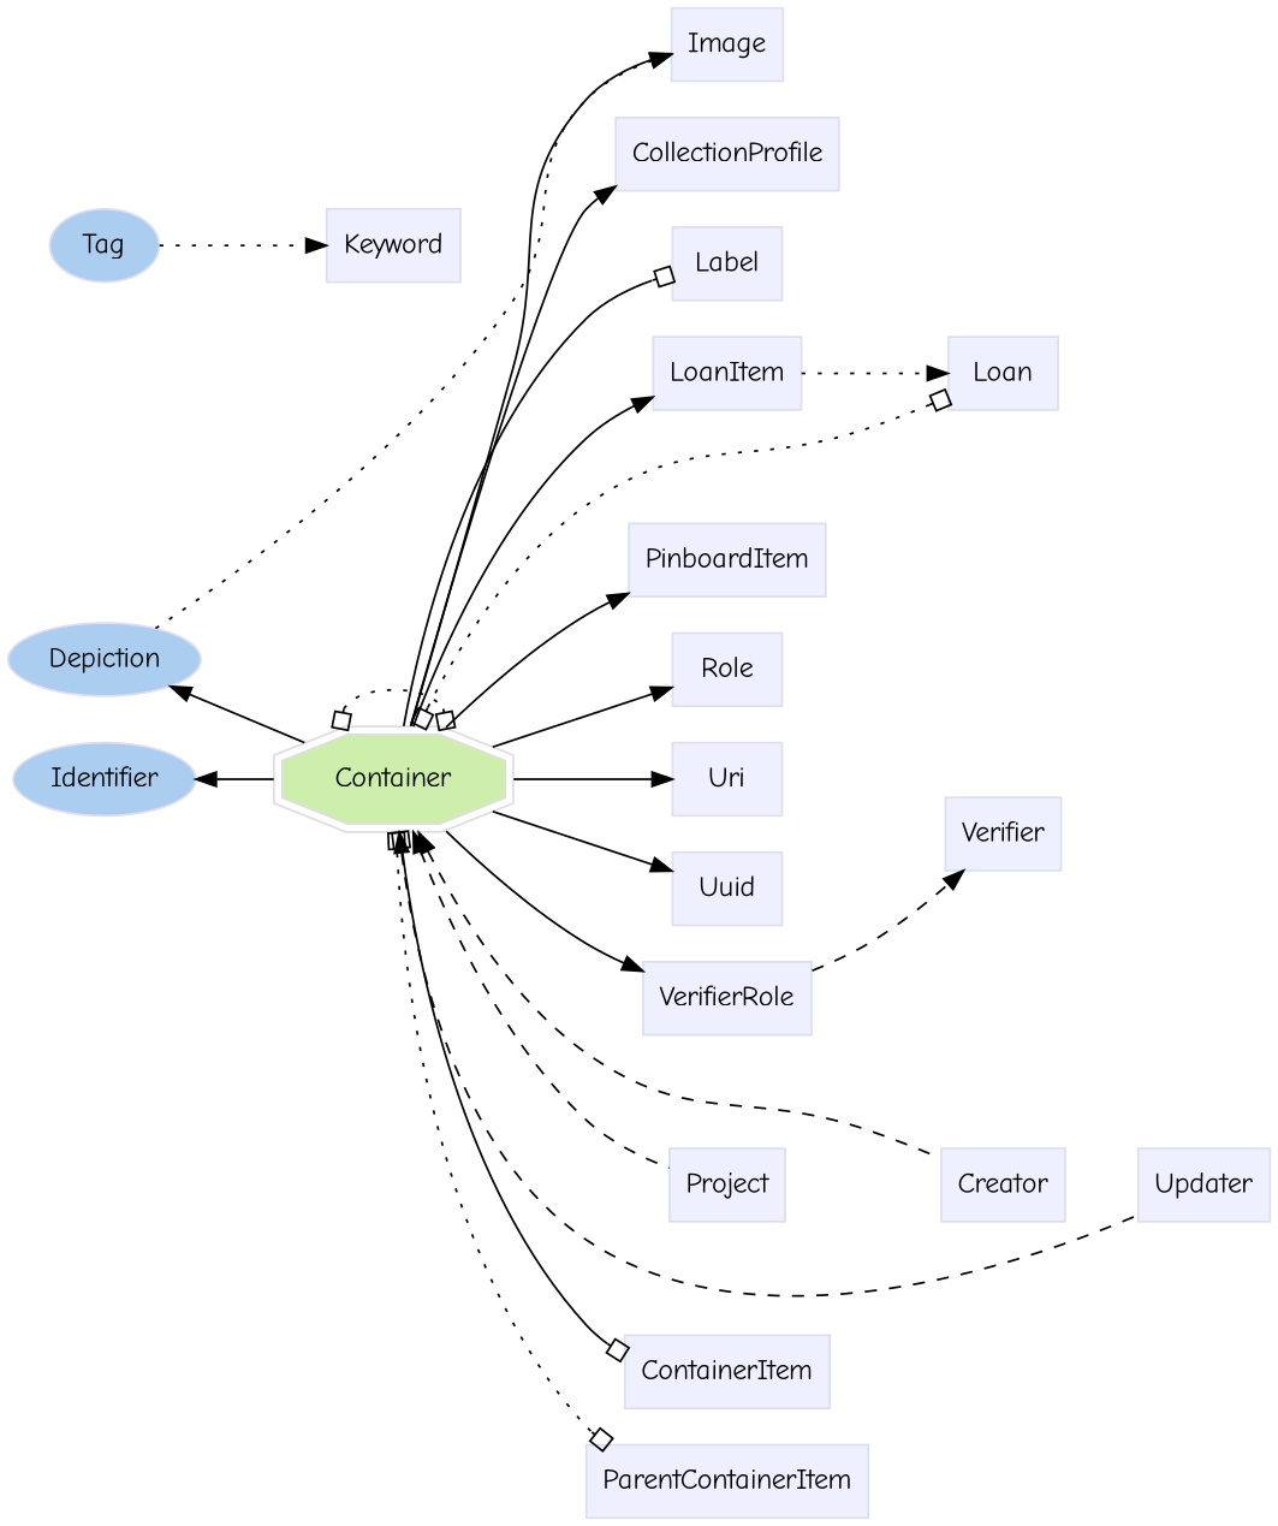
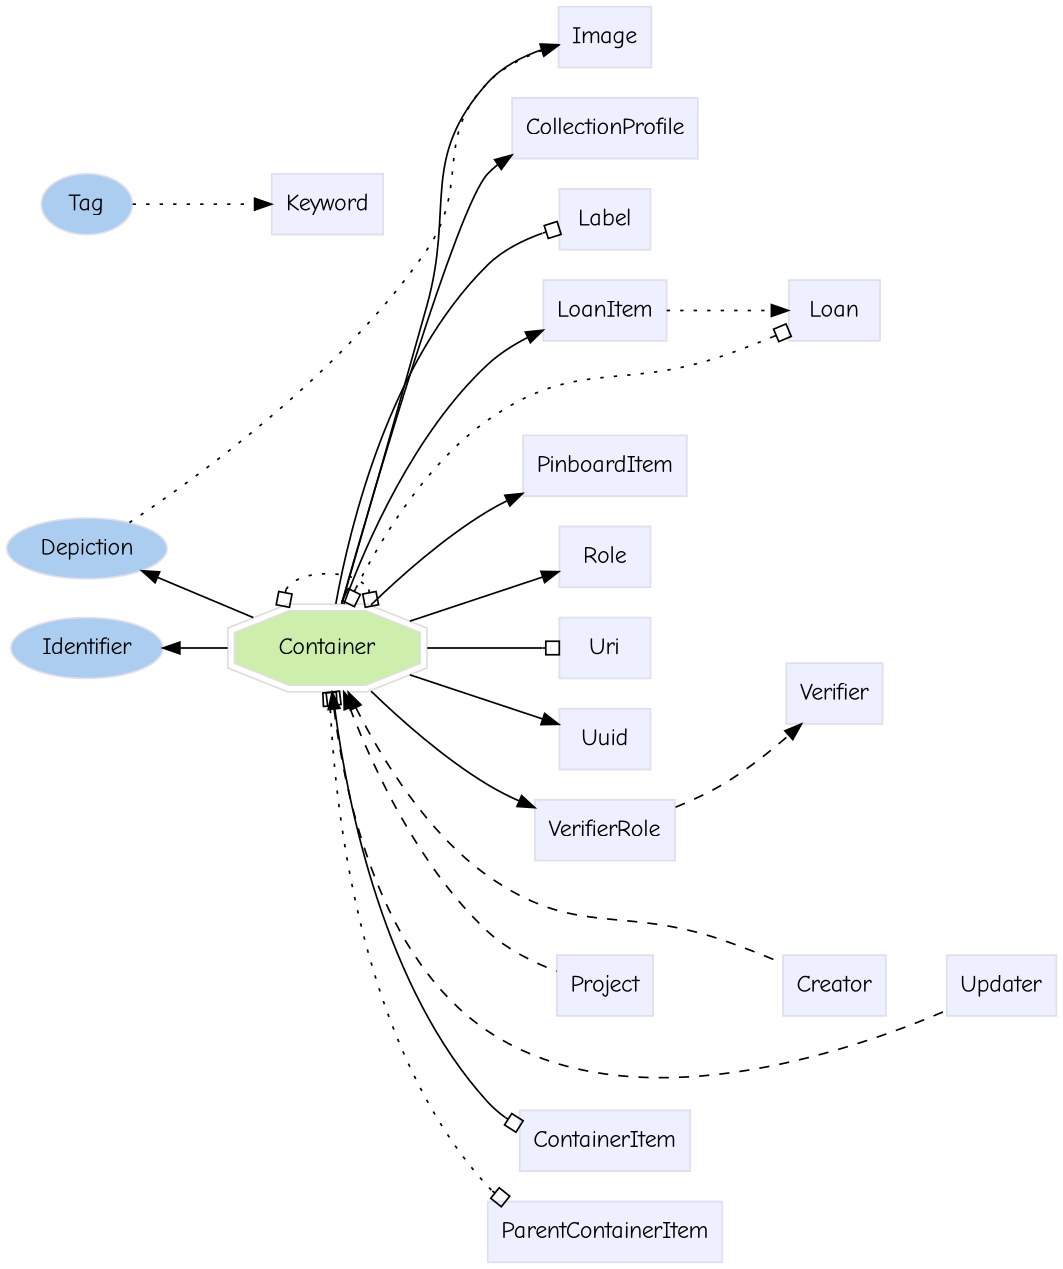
  digraph {
    fontname="Comic Neue"
    rankdir=LR
    node [color="#dddeee" fillcolor="#eeefff" fontname="Comic Neue" group=supporting shape=box style=filled]
    edge [fontname="Comic Neue"]
    n1 [fillcolor="#abcdef" group=annotator height=0.5 label=Depiction shape=oval width=1.3127]
    n2 [fillcolor="#abcdef" group=annotator height=0.5 label=Identifier shape=oval width=1.2558]
    n3 [fillcolor="#abcdef" group=annotator height=0.5 label=Tag shape=oval width=0.75]
    n4 [color="#dedede" fillcolor="#cdefab" group=target height=0.61111 label=Container shape=doubleoctagon width=1.532]
    n5 [height=0.5 label=CollectionProfile width=1.5139]
    n6 [height=0.5 label=Image width=0.75]
    n7 [height=0.5 label=Keyword width=0.92014]
    n8 [height=0.5 label=Label width=0.75]
    n9 [height=0.5 label=LoanItem width=0.96181]
    n10 [height=0.5 label=Loan width=0.75]
    n11 [height=0.5 label=PinboardItem width=1.2535]
    n12 [height=0.5 label=Role width=0.75]
    n13 [height=0.5 label=Uri width=0.75]
    n14 [height=0.5 label=Uuid width=0.75]
    n15 [height=0.5 label=VerifierRole width=1.1493]
    n16 [height=0.5 label=Verifier width=0.79514]
    n17 [height=0.5 label=Creator width=0.78472]
    n18 [height=0.5 label=Project width=0.75347]
    n19 [height=0.5 label=Updater width=0.82639]
    n20 [height=0.5 label=ContainerItem width=1.316]
    n21 [height=0.5 label=ParentContainerItem width=1.7951]
    subgraph sub_1 {
      rank=min
      n1
      n2
      n3
    }
    subgraph sub_2 {
    }
    subgraph sub_3 {
      n4
      n5
      n6
      n7
      n8
      n9
      n10
      n11
      n12
      n13
      n14
      n15
      n16
      n17
      n18
      n19
      n20
      n21
    }
    n1 -> n6 [style=dotted]
    n3 -> n7 [style=dotted]
    n4 -> n1
    n4 -> n2
    n4 -> n4 [arrowhead=obox arrowtail=obox dir=both style=dotted]
    n4 -> n5
    n4 -> n6
    n4 -> n8 [arrowhead=obox]
    n4 -> n9
    n4 -> n10 [arrowhead=obox arrowtail=obox dir=both style=dotted]
    n4 -> n11
    n4 -> n12
-   n4 -> n13
+   n4 -> n13 [arrowhead=obox]
    n4 -> n14
    n4 -> n15
    n4 -> n17 [dir=back style=dashed]
    n4 -> n18 [dir=back style=dashed]
    n4 -> n19 [dir=back style=dashed]
    n4 -> n20 [arrowhead=obox arrowtail=obox dir=both]
    n4 -> n20 [style=invis]
    n4 -> n21 [arrowhead=obox arrowtail=obox dir=both style=dotted]
    n9 -> n10 [style=dotted]
    n12 -> n16 [style=invis]
    n15 -> n16 [style=dashed]
    n17 -> n19 [style=invis]
    n18 -> n17 [style=invis]
  }
